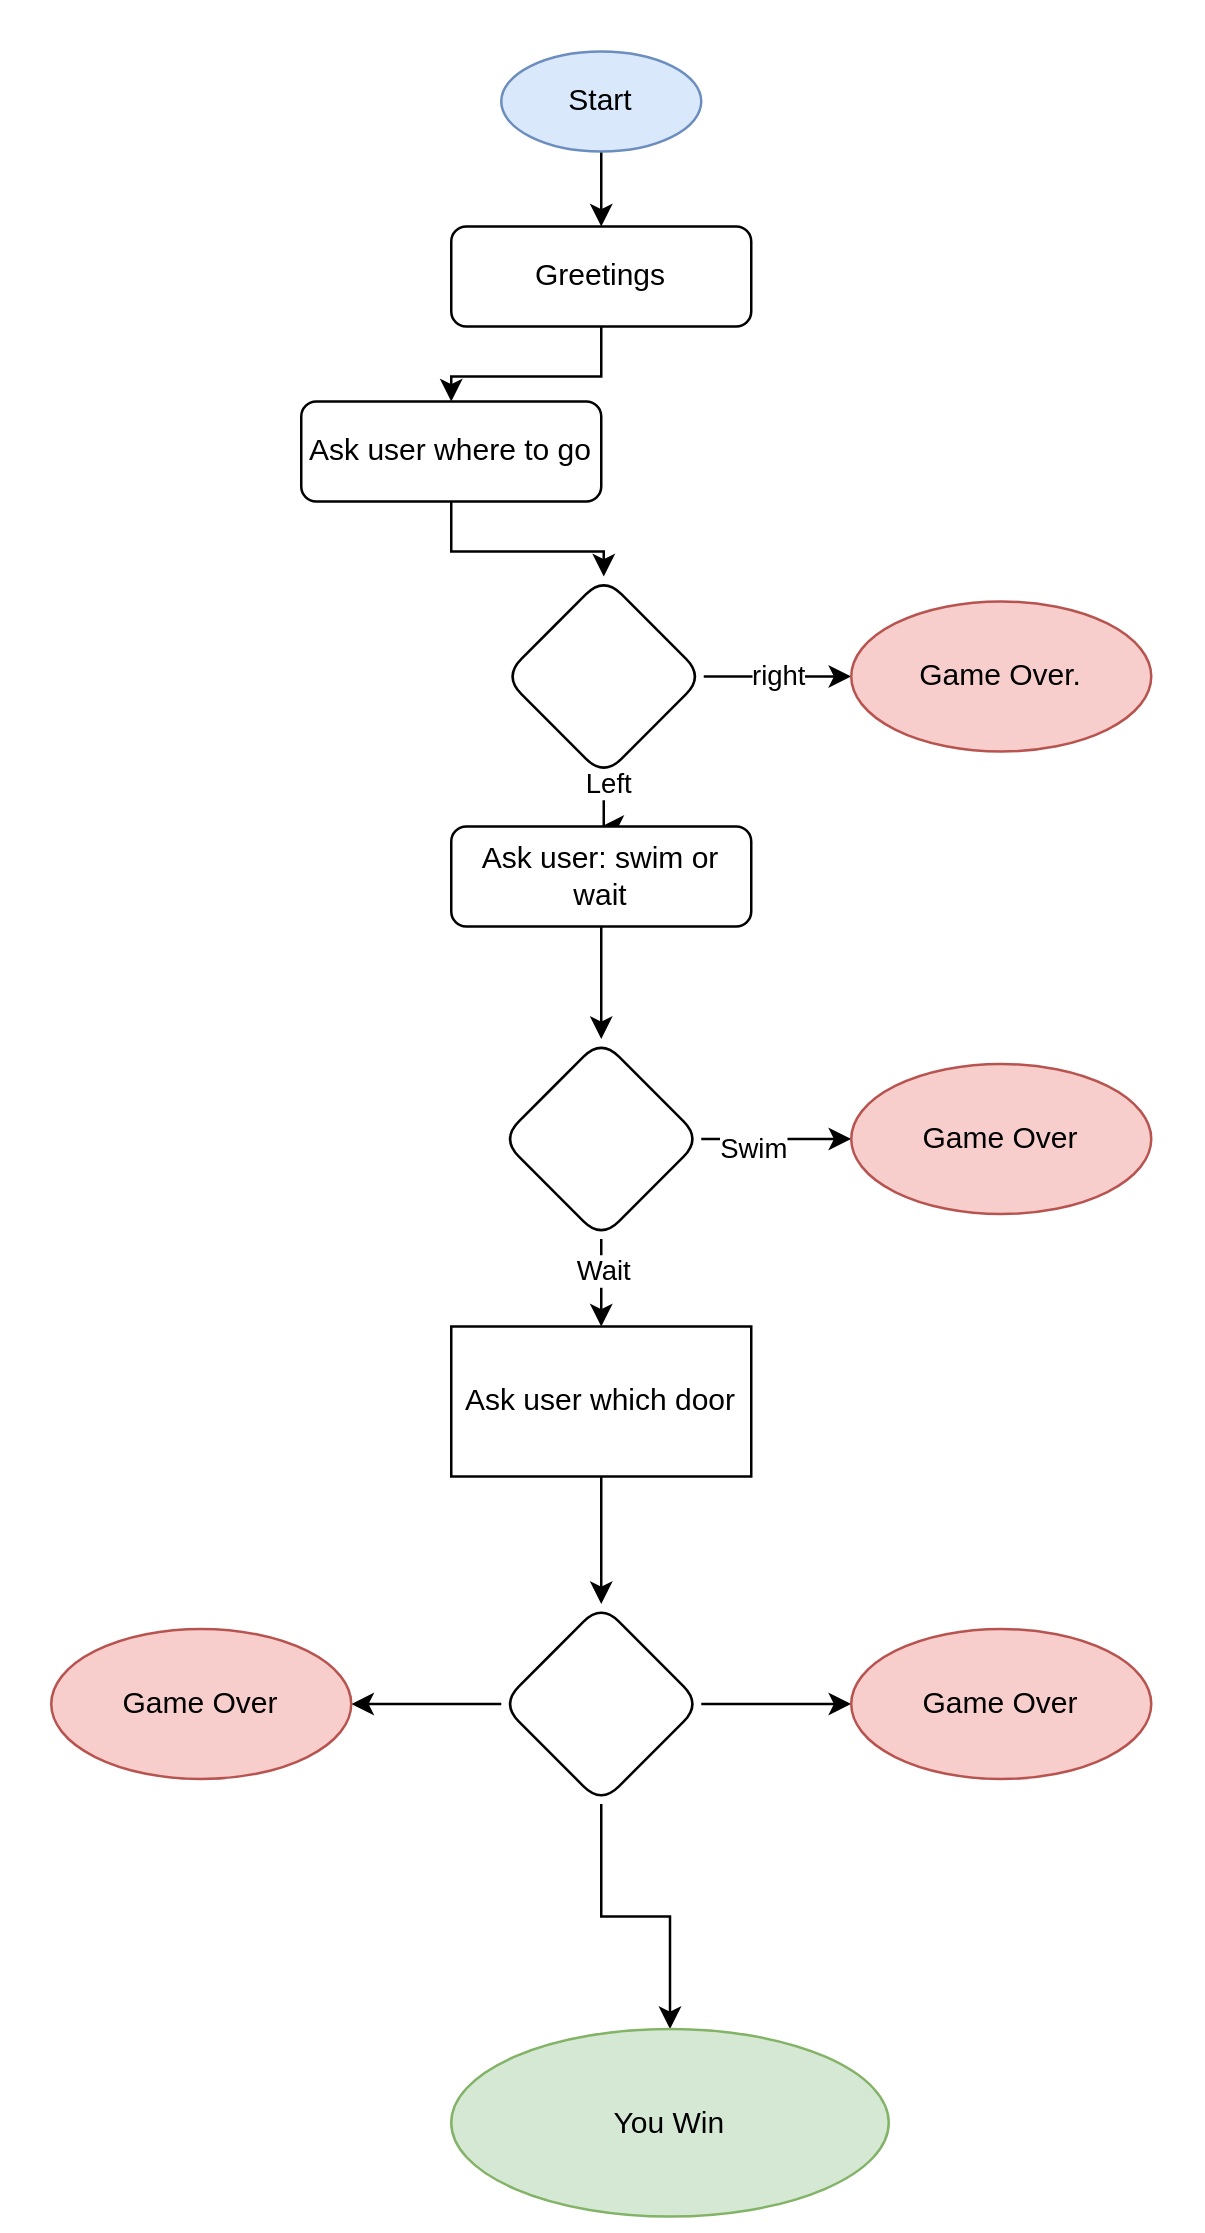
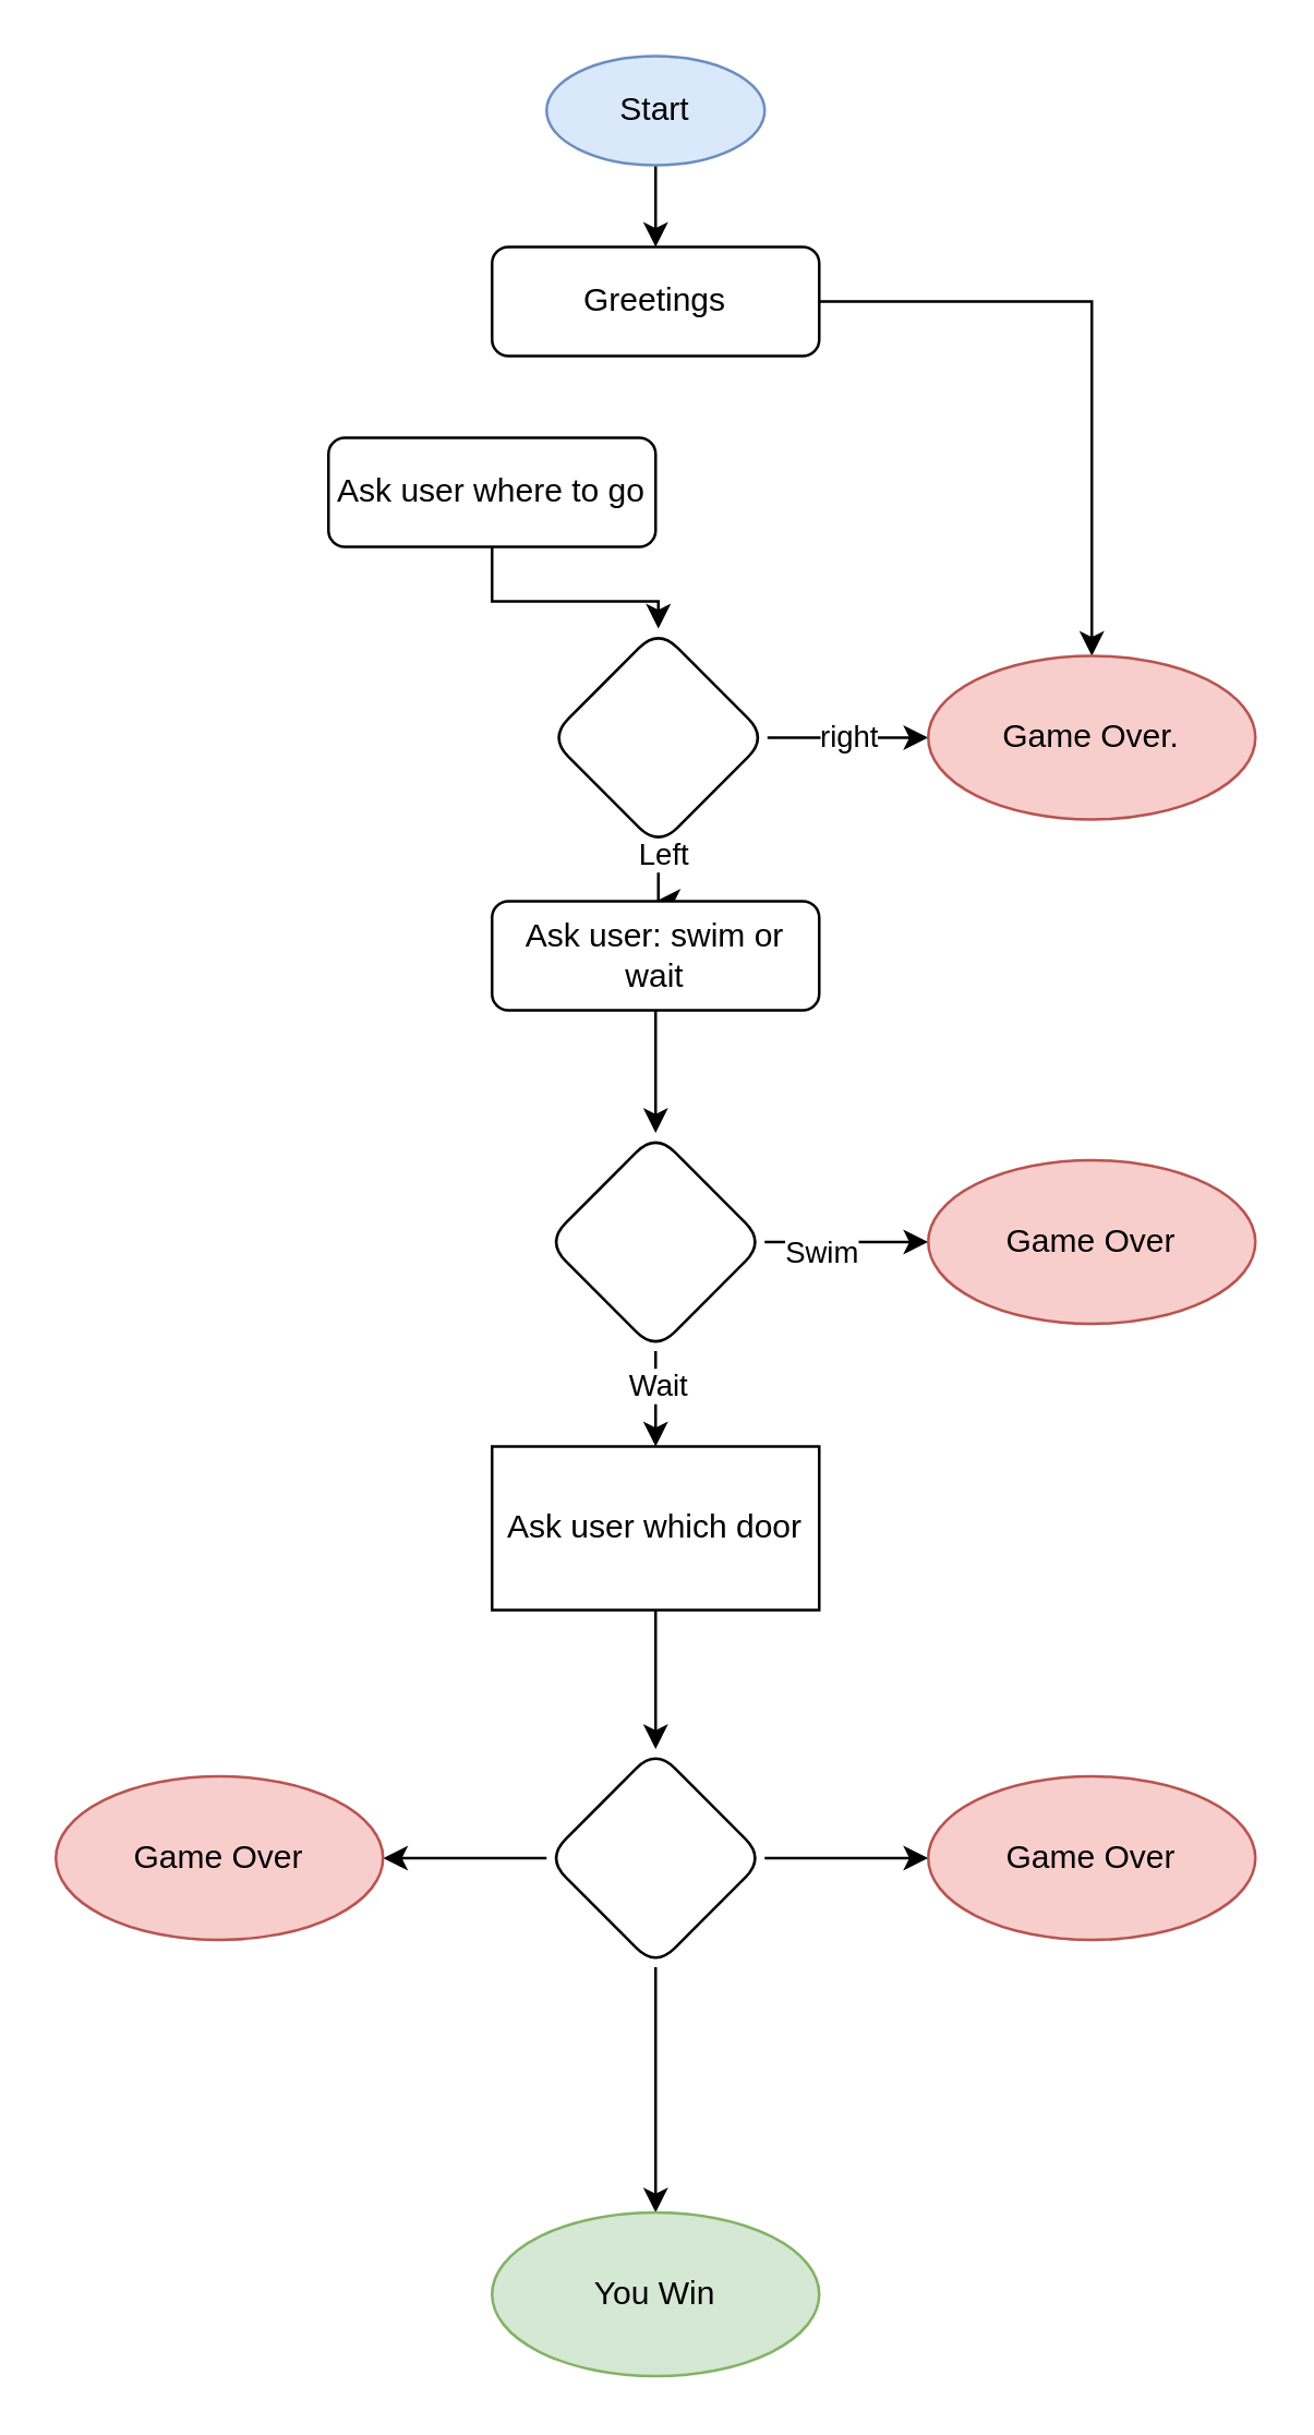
  <mxCell id="0" />
  <mxCell id="1" parent="0" />
- <mxCell id="2" value="" style="edgeStyle=orthogonalEdgeStyle;rounded=0;orthogonalLoop=1;jettySize=auto;html=1;" edge="1" parent="1" source="3" target="7"><mxGeometry relative="1" as="geometry" /></mxCell>
+ <mxCell id="2" value="" style="edgeStyle=orthogonalEdgeStyle;rounded=0;orthogonalLoop=1;jettySize=auto;html=1;" edge="1" parent="1" source="3" target="12"><mxGeometry relative="1" as="geometry" /></mxCell>
  <mxCell id="3" value="Greetings" style="rounded=1;whiteSpace=wrap;html=1;fontSize=12;glass=0;strokeWidth=1;shadow=0;" vertex="1" parent="1"><mxGeometry x="180" y="90" width="120" height="40" as="geometry" /></mxCell>
  <mxCell id="4" value="" style="edgeStyle=orthogonalEdgeStyle;rounded=0;orthogonalLoop=1;jettySize=auto;html=1;" edge="1" parent="1" source="5" target="3"><mxGeometry relative="1" as="geometry" /></mxCell>
  <mxCell id="5" value="Start" style="ellipse;whiteSpace=wrap;html=1;rounded=1;glass=0;strokeWidth=1;shadow=0;fillColor=#dae8fc;strokeColor=#6c8ebf;" vertex="1" parent="1"><mxGeometry x="200" y="20" width="80" height="40" as="geometry" /></mxCell>
  <mxCell id="6" value="" style="edgeStyle=orthogonalEdgeStyle;rounded=0;orthogonalLoop=1;jettySize=auto;html=1;" edge="1" parent="1" source="7" target="11"><mxGeometry relative="1" as="geometry" /></mxCell>
  <mxCell id="7" value="Ask user where to go" style="whiteSpace=wrap;html=1;rounded=1;glass=0;strokeWidth=1;shadow=0;" vertex="1" parent="1"><mxGeometry x="120" y="160" width="120" height="40" as="geometry" /></mxCell>
  <mxCell id="8" value="right" style="edgeStyle=orthogonalEdgeStyle;rounded=0;orthogonalLoop=1;jettySize=auto;html=1;" edge="1" parent="1" source="11" target="12"><mxGeometry relative="1" as="geometry" /></mxCell>
  <mxCell id="9" value="" style="edgeStyle=orthogonalEdgeStyle;rounded=0;orthogonalLoop=1;jettySize=auto;html=1;" edge="1" parent="1" source="11" target="14"><mxGeometry relative="1" as="geometry" /></mxCell>
  <mxCell id="10" value="Left" style="edgeLabel;html=1;align=center;verticalAlign=middle;resizable=0;points=[];" connectable="0" vertex="1" parent="9"><mxGeometry x="-0.8" y="1" relative="1" as="geometry"><mxPoint as="offset" /></mxGeometry></mxCell>
  <mxCell id="11" value="" style="rhombus;whiteSpace=wrap;html=1;rounded=1;glass=0;strokeWidth=1;shadow=0;" vertex="1" parent="1"><mxGeometry x="201" y="230" width="80" height="80" as="geometry" /></mxCell>
  <mxCell id="12" value="Game Over." style="ellipse;whiteSpace=wrap;html=1;shadow=0;fontFamily=Helvetica;fontSize=12;align=center;strokeColor=#b85450;strokeWidth=1;fillColor=#f8cecc;" vertex="1" parent="1"><mxGeometry x="340" y="240" width="120" height="60" as="geometry" /></mxCell>
  <mxCell id="13" value="" style="edgeStyle=orthogonalEdgeStyle;rounded=0;orthogonalLoop=1;jettySize=auto;html=1;" edge="1" parent="1" source="14" target="19"><mxGeometry relative="1" as="geometry" /></mxCell>
  <mxCell id="14" value="Ask user: swim or wait" style="whiteSpace=wrap;html=1;rounded=1;glass=0;strokeWidth=1;shadow=0;" vertex="1" parent="1"><mxGeometry x="180" y="330" width="120" height="40" as="geometry" /></mxCell>
  <mxCell id="15" value="" style="edgeStyle=orthogonalEdgeStyle;rounded=0;orthogonalLoop=1;jettySize=auto;html=1;" edge="1" parent="1" source="19" target="20"><mxGeometry relative="1" as="geometry" /></mxCell>
  <mxCell id="16" value="Swim" style="edgeLabel;html=1;align=center;verticalAlign=middle;resizable=0;points=[];" connectable="0" vertex="1" parent="15"><mxGeometry x="-0.333" y="-3" relative="1" as="geometry"><mxPoint as="offset" /></mxGeometry></mxCell>
  <mxCell id="17" value="" style="edgeStyle=orthogonalEdgeStyle;rounded=0;orthogonalLoop=1;jettySize=auto;html=1;" edge="1" parent="1" source="19" target="22"><mxGeometry relative="1" as="geometry" /></mxCell>
  <mxCell id="18" value="Wait" style="edgeLabel;html=1;align=center;verticalAlign=middle;resizable=0;points=[];" connectable="0" vertex="1" parent="17"><mxGeometry x="-0.467" relative="1" as="geometry"><mxPoint as="offset" /></mxGeometry></mxCell>
  <mxCell id="19" value="" style="rhombus;whiteSpace=wrap;html=1;rounded=1;glass=0;strokeWidth=1;shadow=0;" vertex="1" parent="1"><mxGeometry x="200" y="415" width="80" height="80" as="geometry" /></mxCell>
  <mxCell id="20" value="Game Over" style="ellipse;whiteSpace=wrap;html=1;shadow=0;fontFamily=Helvetica;fontSize=12;align=center;strokeColor=#b85450;strokeWidth=1;fillColor=#f8cecc;" vertex="1" parent="1"><mxGeometry x="340" y="425" width="120" height="60" as="geometry" /></mxCell>
  <mxCell id="21" value="" style="edgeStyle=orthogonalEdgeStyle;rounded=0;orthogonalLoop=1;jettySize=auto;html=1;" edge="1" parent="1" source="22" target="26"><mxGeometry relative="1" as="geometry" /></mxCell>
  <mxCell id="22" value="Ask user which door" style="whiteSpace=wrap;html=1;glass=0;strokeWidth=1;shadow=0;rounded=0;" vertex="1" parent="1"><mxGeometry x="180" y="530" width="120" height="60" as="geometry" /></mxCell>
  <mxCell id="23" value="" style="edgeStyle=orthogonalEdgeStyle;rounded=0;orthogonalLoop=1;jettySize=auto;html=1;" edge="1" parent="1" source="26" target="27"><mxGeometry relative="1" as="geometry" /></mxCell>
  <mxCell id="24" value="" style="edgeStyle=orthogonalEdgeStyle;rounded=0;orthogonalLoop=1;jettySize=auto;html=1;" edge="1" parent="1" source="26" target="28"><mxGeometry relative="1" as="geometry" /></mxCell>
  <mxCell id="25" value="" style="edgeStyle=orthogonalEdgeStyle;rounded=0;orthogonalLoop=1;jettySize=auto;html=1;" edge="1" parent="1" source="26" target="29"><mxGeometry relative="1" as="geometry" /></mxCell>
  <mxCell id="26" value="" style="rhombus;whiteSpace=wrap;html=1;rounded=1;glass=0;strokeWidth=1;shadow=0;" vertex="1" parent="1"><mxGeometry x="200" y="641" width="80" height="80" as="geometry" /></mxCell>
  <mxCell id="27" value="Game Over" style="ellipse;whiteSpace=wrap;html=1;shadow=0;fontFamily=Helvetica;fontSize=12;align=center;strokeColor=#b85450;strokeWidth=1;fillColor=#f8cecc;" vertex="1" parent="1"><mxGeometry x="340" y="651" width="120" height="60" as="geometry" /></mxCell>
  <mxCell id="28" value="Game Over" style="ellipse;whiteSpace=wrap;html=1;shadow=0;fontFamily=Helvetica;fontSize=12;align=center;strokeColor=#b85450;strokeWidth=1;fillColor=#f8cecc;" vertex="1" parent="1"><mxGeometry x="20" y="651" width="120" height="60" as="geometry" /></mxCell>
- <mxCell id="29" value="You Win" style="ellipse;whiteSpace=wrap;html=1;shadow=0;fontFamily=Helvetica;fontSize=12;align=center;strokeColor=#82b366;strokeWidth=1;fillColor=#d5e8d4;" vertex="1" parent="1"><mxGeometry x="180" y="811" width="175" height="75" as="geometry" /></mxCell>
+ <mxCell id="29" value="You Win" style="ellipse;whiteSpace=wrap;html=1;shadow=0;fontFamily=Helvetica;fontSize=12;align=center;strokeColor=#82b366;strokeWidth=1;fillColor=#d5e8d4;" vertex="1" parent="1"><mxGeometry x="180" y="811" width="120" height="60" as="geometry" /></mxCell>
